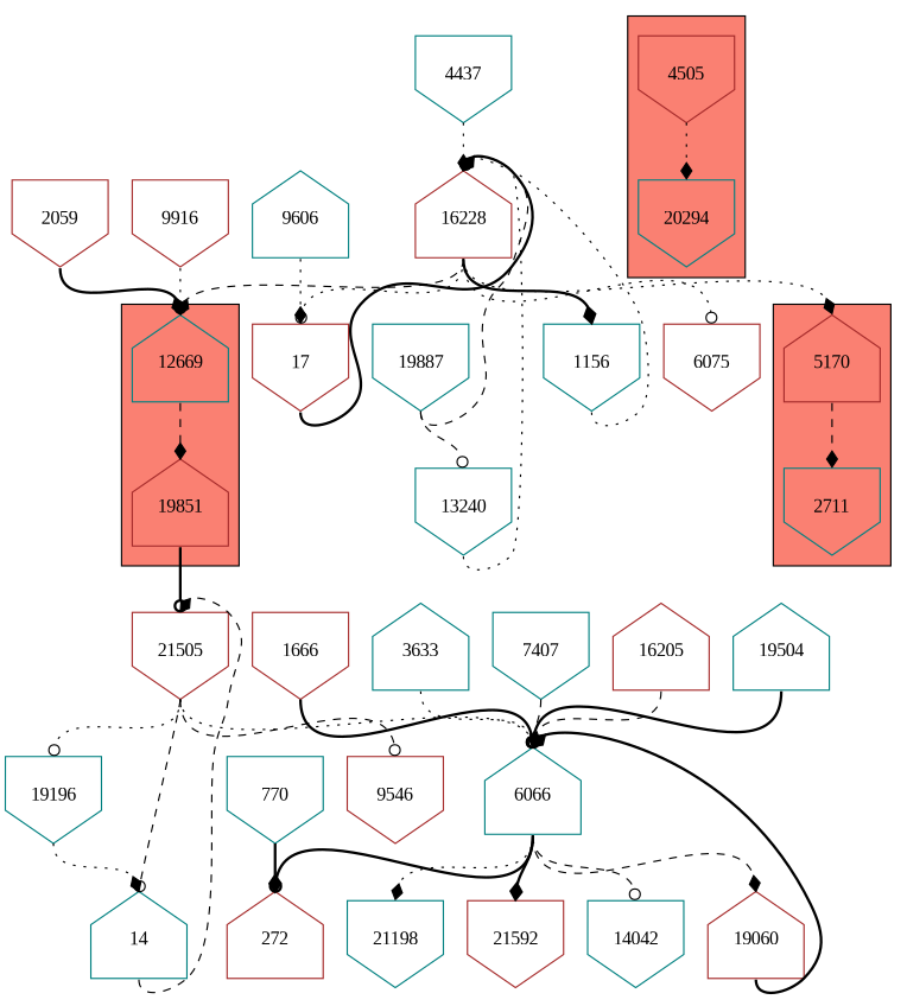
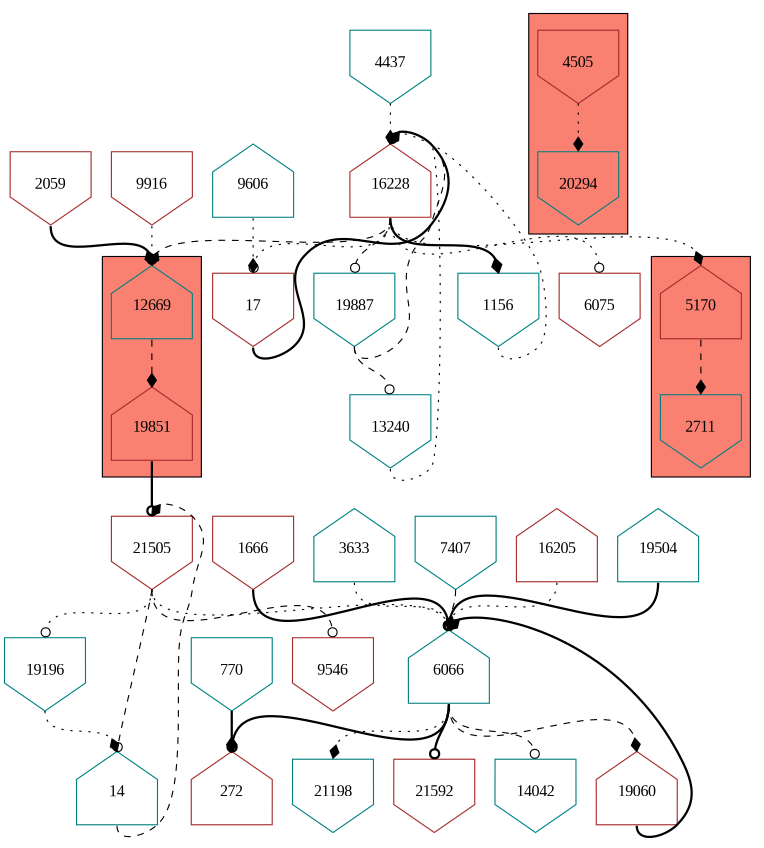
  digraph {
    fontname="Liberation Serif"
    node [color=teal fontname="Liberation Serif" shape=invhouse]
    edge [arrowhead=diamond fontname="Liberation Serif" headport=n style=dotted tailport=s]
    12669 [height=1 shape=house width=1]
    19851 [color=brown height=1 shape=house width=1]
    4505 [color=brown height=1 width=1]
    20294 [height=1 width=1]
    5170 [color=brown height=1 shape=house width=1]
    2711 [height=1 width=1]
    21505 [color=brown height=1 width=1]
    14 [height=1 shape=house width=1]
    19196 [height=1 width=1]
    6066 [height=1 shape=house width=1]
    9546 [color=brown height=1 width=1]
    272 [color=brown height=1 shape=house width=1]
    14042 [height=1 width=1]
    19060 [color=brown height=1 shape=house width=1]
    21198 [height=1 width=1]
    21592 [color=brown height=1 width=1]
    770 [height=1 width=1]
    1666 [color=brown height=1 width=1]
    3633 [height=1 shape=house width=1]
    7407 [height=1 width=1]
    16205 [color=brown height=1 shape=house width=1]
    19504 [height=1 shape=house width=1]
    2059 [color=brown height=1 width=1]
    9916 [color=brown height=1 width=1]
    16228 [color=brown height=1 shape=house width=1]
    17 [color=brown height=1 width=1]
    1156 [height=1 width=1]
    6075 [color=brown height=1 width=1]
    19887 [height=1 width=1]
    13240 [height=1 width=1]
    9606 [height=1 shape=house width=1]
    4437 [height=1 width=1]
    subgraph cluster_1 {
      fillcolor=salmon
      style=filled
      12669
      19851
    }
    subgraph cluster_2 {
      fillcolor=salmon
      style=filled
      4505
      20294
    }
    subgraph cluster_3 {
      fillcolor=salmon
      style=filled
      5170
      2711
    }
    12669 -> 19851 [style=dashed]
    19851 -> 21505 [arrowhead=odot style=bold]
    4505 -> 20294
    5170 -> 2711 [style=dashed]
    21505 -> 14 [arrowhead=odot style=dashed]
    21505 -> 19196 [arrowhead=odot]
    21505 -> 6066 [arrowhead=odot]
    21505 -> 9546 [arrowhead=odot style=dashed]
    14 -> 21505 [style=dashed]
    19196 -> 14
    6066 -> 272 [arrowhead=odot style=bold]
    6066 -> 14042 [arrowhead=odot style=dashed]
    6066 -> 19060 [style=dashed]
    6066 -> 21198
-   6066 -> 21592 [style=bold]
+   6066 -> 21592 [arrowhead=odot style=bold]
    19060 -> 6066 [style=bold]
    770 -> 272 [style=bold]
    1666 -> 6066 [arrowhead=odot style=bold]
    3633 -> 6066 [arrowhead=odot]
    7407 -> 6066 [style=dashed]
-   16205 -> 6066 [style=dashed]
+   16205 -> 6066
    19504 -> 6066 [arrowhead=odot style=bold]
    2059 -> 12669 [style=bold]
    9916 -> 12669 [arrowhead=odot]
    16228 -> 12669 [style=dashed]
    16228 -> 5170
    16228 -> 17 [arrowhead=odot]
    16228 -> 1156 [style=bold]
    16228 -> 6075 [arrowhead=odot]
+   16228 -> 19887 [arrowhead=odot style=dashed]
    17 -> 16228 [style=bold]
    1156 -> 16228 [arrowhead=odot]
    19887 -> 16228 [arrowhead=odot style=dashed]
    19887 -> 13240 [arrowhead=odot style=dashed]
    13240 -> 16228
    9606 -> 17
    4437 -> 16228
  }
